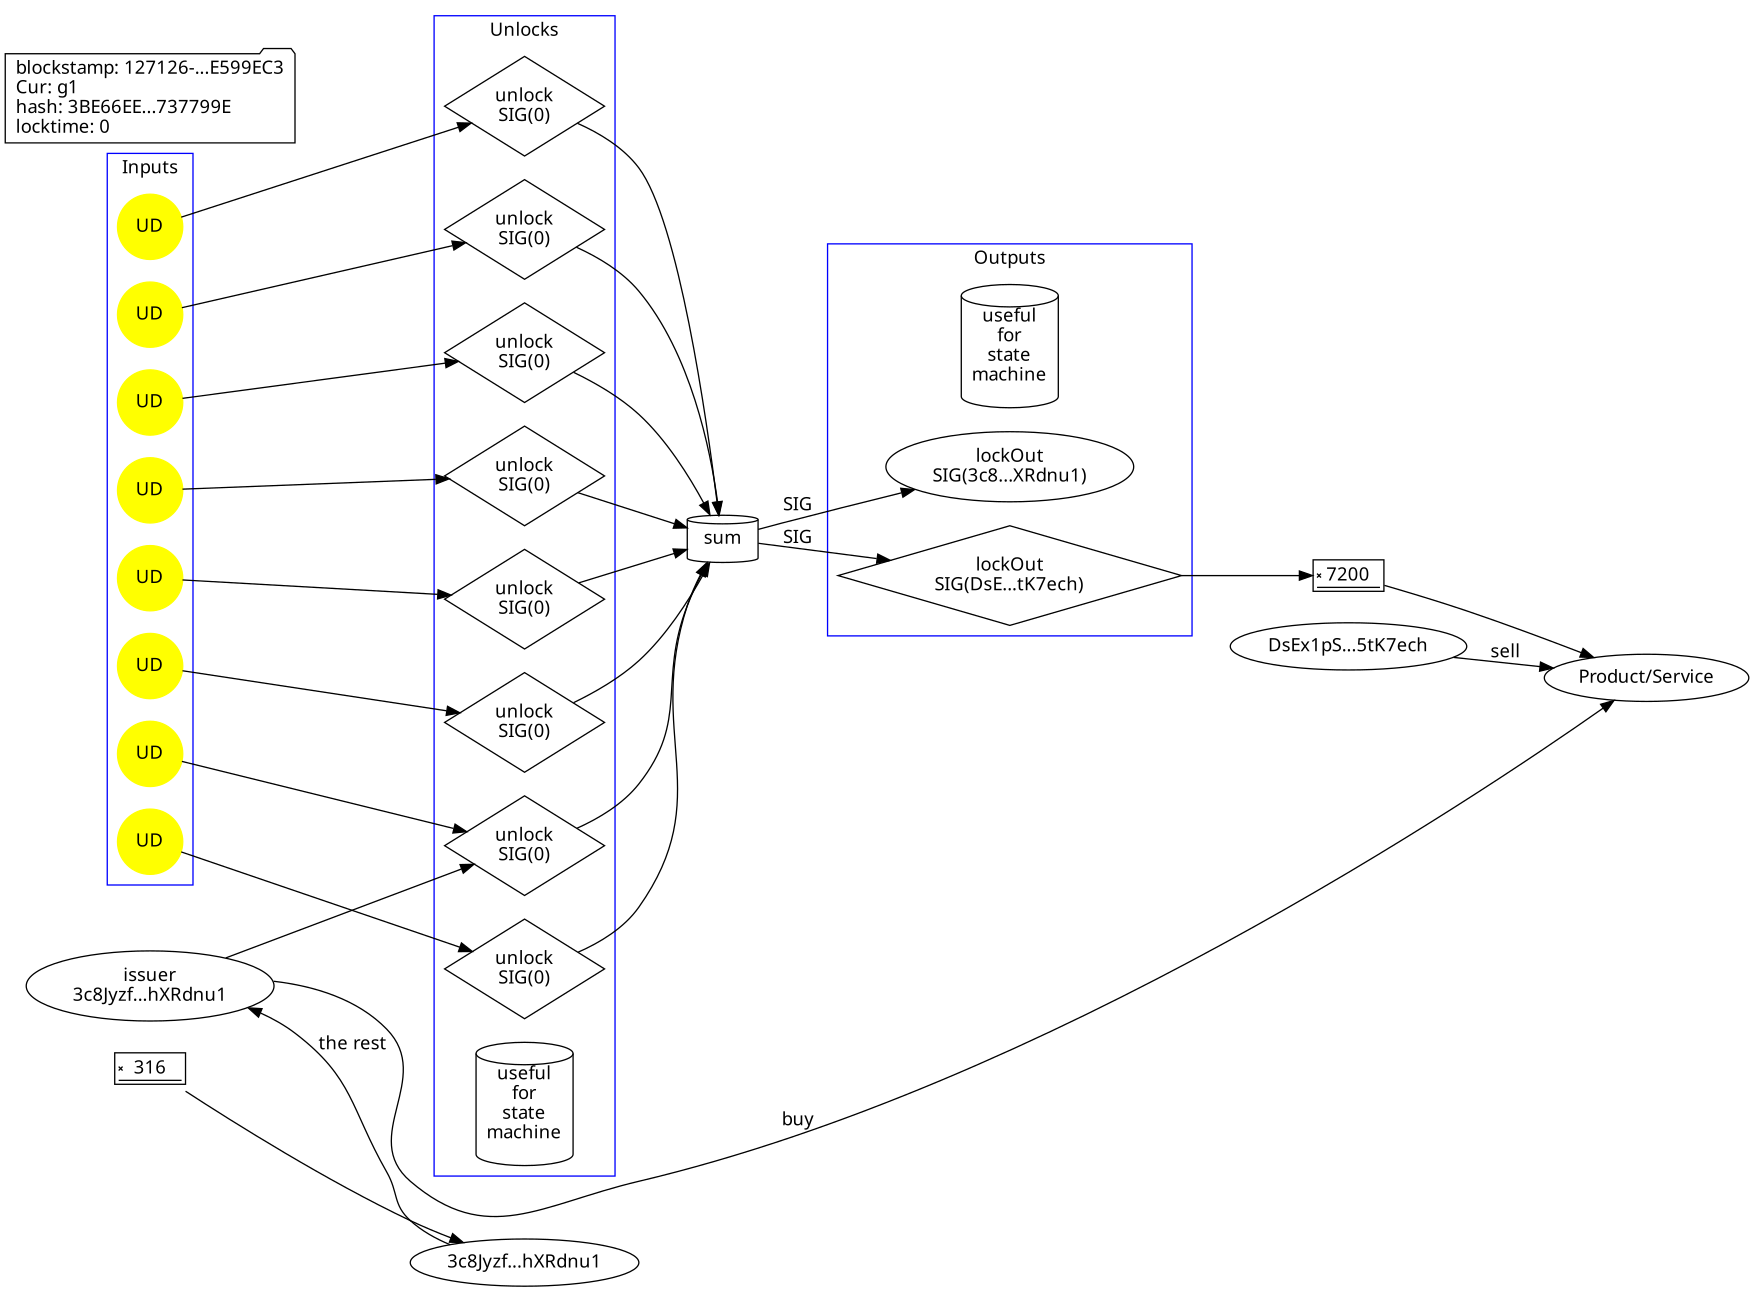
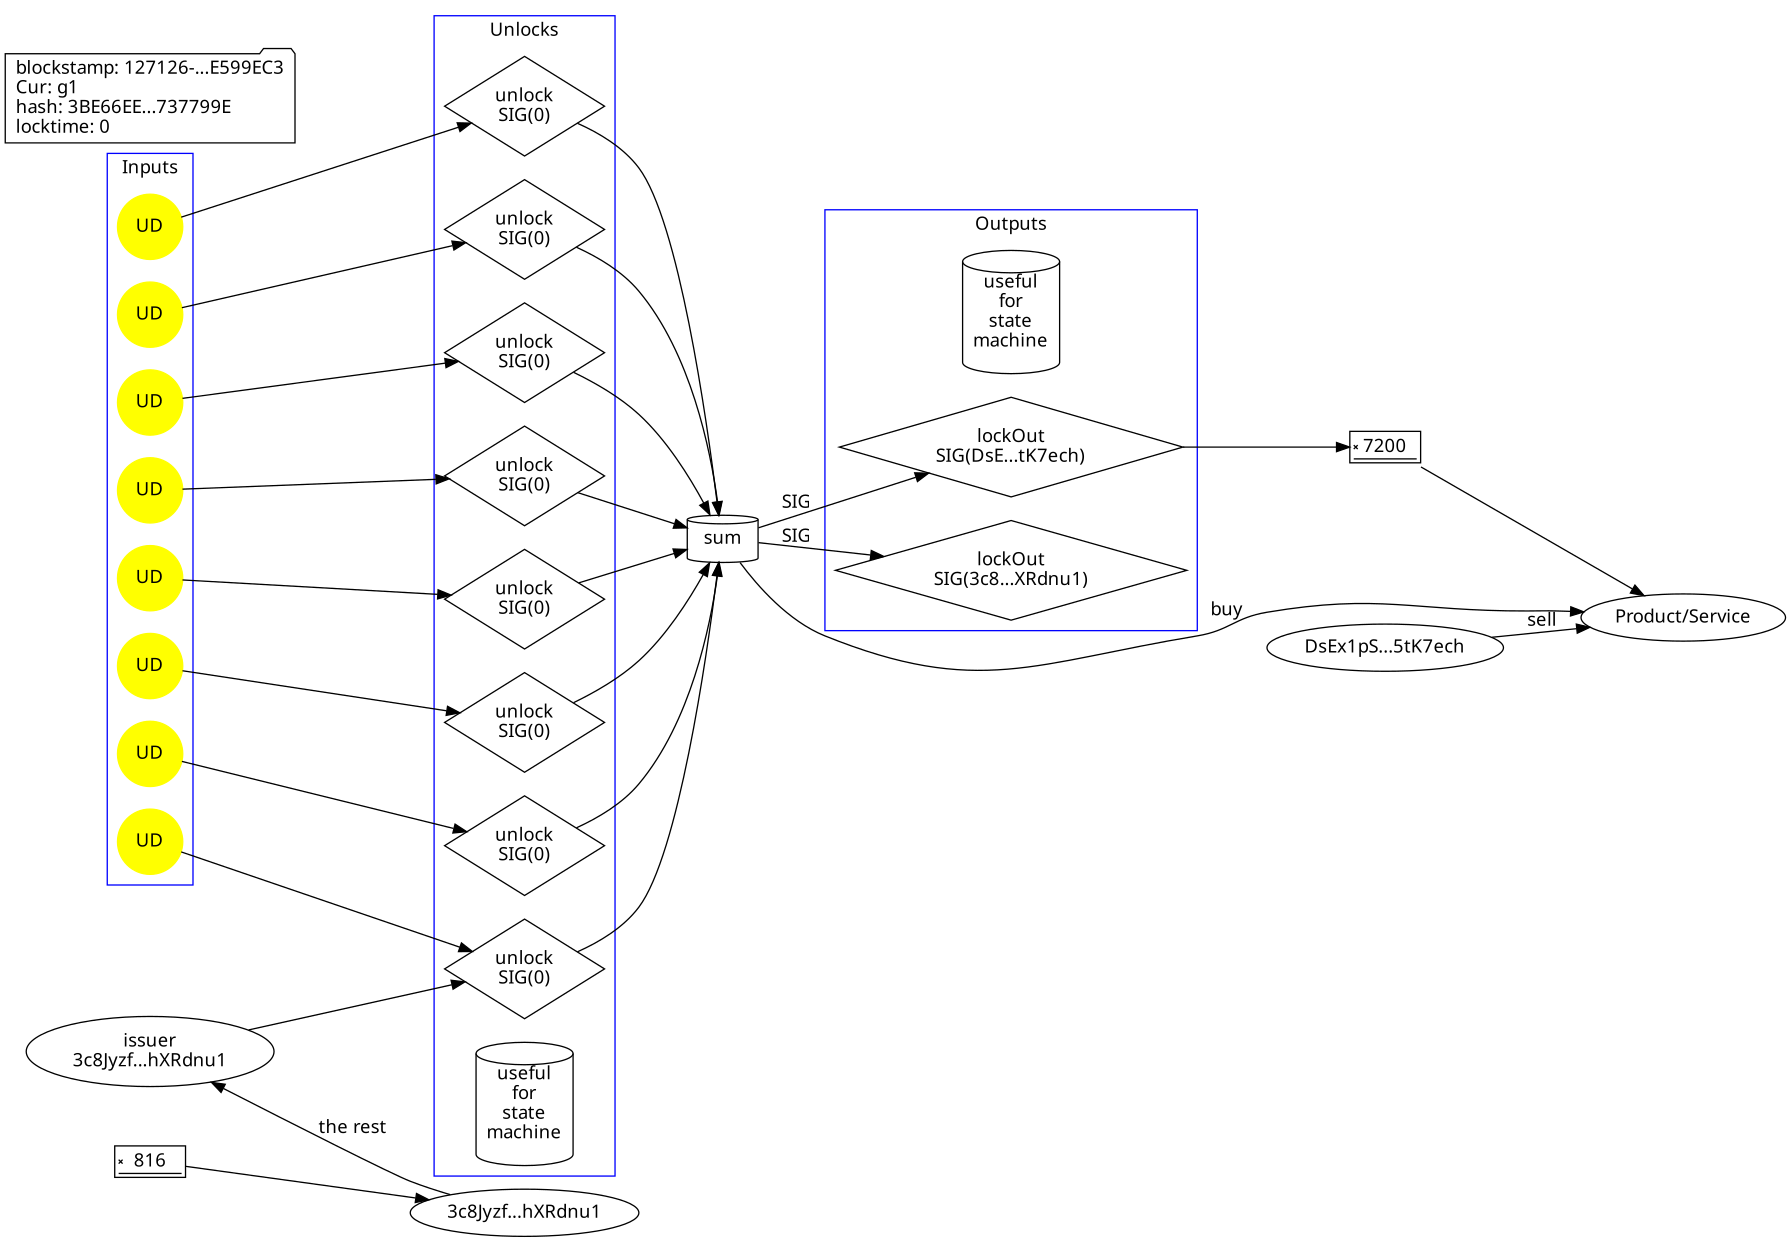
  digraph {
    fontname="Noto Sans"
    rank=same
    rankdir=LR
    node [fontname="Noto Sans" shape=diamond]
    edge [fontname="Noto Sans"]
    n1 [color=yellow label=UD shape=circle style=filled]
    n2 [color=yellow label=UD shape=circle style=filled]
    n3 [color=yellow label=UD shape=circle style=filled]
    n4 [color=yellow label=UD shape=circle style=filled]
    n5 [color=yellow label=UD shape=circle style=filled]
    n6 [color=yellow label=UD shape=circle style=filled]
    n7 [color=yellow label=UD shape=circle style=filled]
    n8 [color=yellow label=UD shape=circle style=filled]
    n9 [label="unlock\nSIG(0)"]
    n10 [label="unlock\nSIG(0)"]
    n11 [label="unlock\nSIG(0)"]
    n12 [label="unlock\nSIG(0)"]
    n13 [label="unlock\nSIG(0)"]
    n14 [label="unlock\nSIG(0)"]
    n15 [label="unlock\nSIG(0)"]
    n16 [label="unlock\nSIG(0)"]
    n17 [label="useful\nfor\nstate\nmachine" shape=cylinder]
    n18 [label="useful\nfor\nstate\nmachine" shape=cylinder]
    n19 [label="lockOut\nSIG(DsE...tK7ech)"]
-   n20 [label="lockOut\nSIG(3c8...XRdnu1)" shape=ellipse]
+   n20 [label="lockOut\nSIG(3c8...XRdnu1)"]
    n21 [label=sum shape=cylinder]
    n22 [label=7200 shape=signature]
    n23 [label="blockstamp: 127126-...E599EC3\lCur: g1\lhash: 3BE66EE...737799E\llocktime: 0\l" labeljust=l shape=folder]
    n24 [label="Product/Service\n" shape=""]
-   n25 [label=316 shape=signature]
+   n25 [label=816 shape=signature]
    n26 [label="3c8Jyzf...hXRdnu1" weight=0 shape=""]
    n27 [label="DsEx1pS...5tK7ech" weight=0 shape=""]
    n28 [label="issuer\n3c8Jyzf...hXRdnu1" shape=""]
    subgraph cluster_1 {
      color=blue
      label=Inputs
      labelloc=t
      n1
      n2
      n3
      n4
      n5
      n6
      n7
      n8
    }
    subgraph cluster_2 {
      color=blue
      label=Unlocks
      labelloc=t
      n9
      n10
      n11
      n12
      n13
      n14
      n15
      n16
      n17
    }
    subgraph cluster_3 {
      color=blue
      label=Outputs
      labelloc=t
      n18
      n19
      n20
    }
    n1 -> n9
    n2 -> n10
    n3 -> n11
    n4 -> n12
    n5 -> n13
    n6 -> n14
    n7 -> n15
    n8 -> n16
    n9 -> n21
    n10 -> n21
    n11 -> n21
    n12 -> n21
    n13 -> n21
    n14 -> n21
    n15 -> n21
    n16 -> n21
    n19 -> n22
    n21 -> n19 [label=SIG weight=10]
    n21 -> n20 [label=SIG weight=10]
    n22 -> n24 [weight=0]
    n25 -> n26 [weight=0]
    n27 -> n24 [label=sell weight=0]
    n28 -> n9 [weight=0]
-   n28 -> n24 [label=buy weight=0]
+   n21 -> n24 [label=buy weight=0]
    n28 -> n26 [dir=back label="the rest" weight=0]
  }
